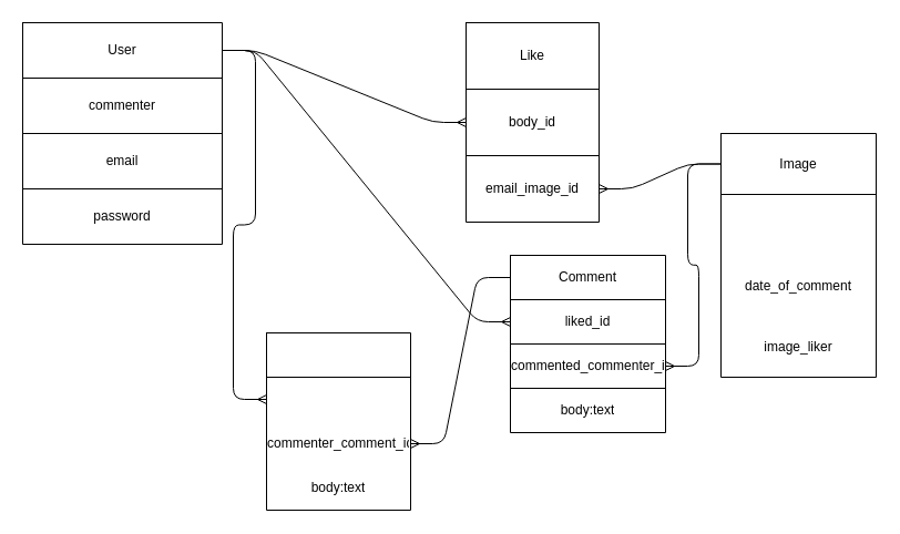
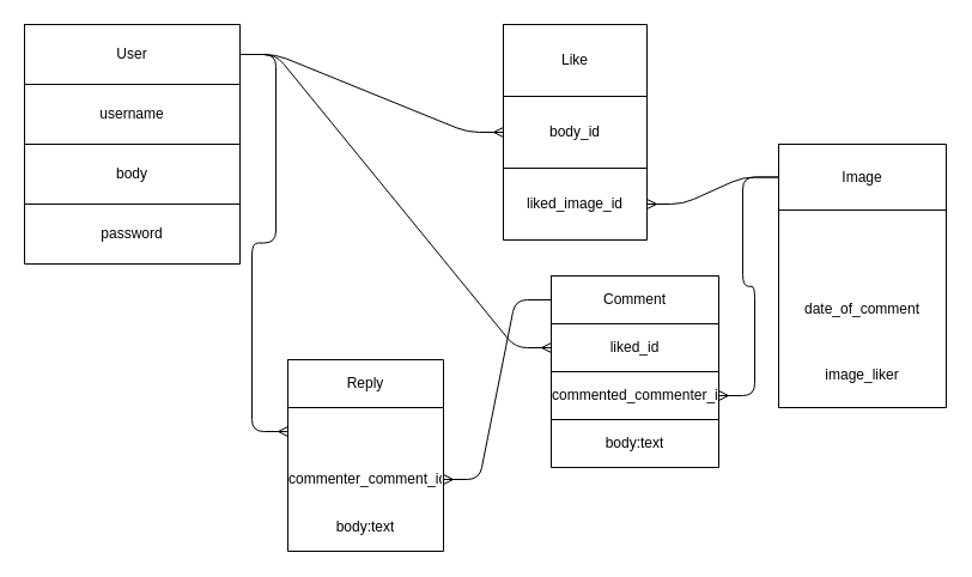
  <mxCell id="0" />
  <mxCell id="1" parent="0" />
  <mxCell id="2" value="" style="shape=table;startSize=0;container=1;collapsible=0;childLayout=tableLayout;" parent="1" vertex="1"><mxGeometry x="20" y="20" width="180" height="200" as="geometry" /></mxCell>
  <mxCell id="3" value="" style="shape=partialRectangle;collapsible=0;dropTarget=0;pointerEvents=0;fillColor=none;top=0;left=0;bottom=0;right=0;points=[[0,0.5],[1,0.5]];portConstraint=eastwest;" parent="2" vertex="1"><mxGeometry width="180" height="50" as="geometry" /></mxCell>
  <mxCell id="4" value="User" style="shape=partialRectangle;html=1;whiteSpace=wrap;connectable=0;overflow=hidden;fillColor=none;top=0;left=0;bottom=0;right=0;" parent="3" vertex="1"><mxGeometry width="180" height="50" as="geometry" /></mxCell>
  <mxCell id="5" value="" style="shape=partialRectangle;collapsible=0;dropTarget=0;pointerEvents=0;fillColor=none;top=0;left=0;bottom=0;right=0;points=[[0,0.5],[1,0.5]];portConstraint=eastwest;" parent="2" vertex="1"><mxGeometry y="50" width="180" height="50" as="geometry" /></mxCell>
- <mxCell id="6" value="commenter" style="shape=partialRectangle;html=1;whiteSpace=wrap;connectable=0;overflow=hidden;fillColor=none;top=0;left=0;bottom=0;right=0;" parent="5" vertex="1"><mxGeometry width="180" height="50" as="geometry" /></mxCell>
+ <mxCell id="6" value="username" style="shape=partialRectangle;html=1;whiteSpace=wrap;connectable=0;overflow=hidden;fillColor=none;top=0;left=0;bottom=0;right=0;" parent="5" vertex="1"><mxGeometry width="180" height="50" as="geometry" /></mxCell>
  <mxCell id="7" value="" style="shape=partialRectangle;collapsible=0;dropTarget=0;pointerEvents=0;fillColor=none;top=0;left=0;bottom=0;right=0;points=[[0,0.5],[1,0.5]];portConstraint=eastwest;" parent="2" vertex="1"><mxGeometry y="100" width="180" height="50" as="geometry" /></mxCell>
- <mxCell id="8" value="email" style="shape=partialRectangle;html=1;whiteSpace=wrap;connectable=0;overflow=hidden;fillColor=none;top=0;left=0;bottom=0;right=0;" parent="7" vertex="1"><mxGeometry width="180" height="50" as="geometry" /></mxCell>
+ <mxCell id="8" value="body" style="shape=partialRectangle;html=1;whiteSpace=wrap;connectable=0;overflow=hidden;fillColor=none;top=0;left=0;bottom=0;right=0;" parent="7" vertex="1"><mxGeometry width="180" height="50" as="geometry" /></mxCell>
  <mxCell id="9" value="" style="shape=partialRectangle;collapsible=0;dropTarget=0;pointerEvents=0;fillColor=none;top=0;left=0;bottom=0;right=0;points=[[0,0.5],[1,0.5]];portConstraint=eastwest;" parent="2" vertex="1"><mxGeometry y="150" width="180" height="50" as="geometry" /></mxCell>
  <mxCell id="10" value="password" style="shape=partialRectangle;html=1;whiteSpace=wrap;connectable=0;overflow=hidden;fillColor=none;top=0;left=0;bottom=0;right=0;" parent="9" vertex="1"><mxGeometry width="180" height="50" as="geometry" /></mxCell>
  <mxCell id="11" value="" style="shape=table;startSize=0;container=1;collapsible=0;childLayout=tableLayout;" parent="1" vertex="1"><mxGeometry x="650" y="120" width="140" height="220" as="geometry" /></mxCell>
  <mxCell id="12" value="" style="shape=partialRectangle;collapsible=0;dropTarget=0;pointerEvents=0;fillColor=none;top=0;left=0;bottom=0;right=0;points=[[0,0.5],[1,0.5]];portConstraint=eastwest;" parent="11" vertex="1"><mxGeometry width="140" height="55" as="geometry" /></mxCell>
  <mxCell id="13" value="Image" style="shape=partialRectangle;html=1;whiteSpace=wrap;connectable=0;overflow=hidden;fillColor=none;top=0;left=0;bottom=0;right=0;" parent="12" vertex="1"><mxGeometry width="140" height="55" as="geometry" /></mxCell>
  <mxCell id="14" value="" style="shape=partialRectangle;collapsible=0;dropTarget=0;pointerEvents=0;fillColor=none;top=0;left=0;bottom=0;right=0;points=[[0,0.5],[1,0.5]];portConstraint=eastwest;" parent="11" vertex="1"><mxGeometry y="55" width="140" height="55" as="geometry" /></mxCell>
  <mxCell id="15" value="" style="shape=partialRectangle;collapsible=0;dropTarget=0;pointerEvents=0;fillColor=none;top=0;left=0;bottom=0;right=0;points=[[0,0.5],[1,0.5]];portConstraint=eastwest;" parent="11" vertex="1"><mxGeometry y="110" width="140" height="55" as="geometry" /></mxCell>
  <mxCell id="16" value="date_of_comment" style="shape=partialRectangle;html=1;whiteSpace=wrap;connectable=0;overflow=hidden;fillColor=none;top=0;left=0;bottom=0;right=0;" parent="15" vertex="1"><mxGeometry width="140" height="55" as="geometry" /></mxCell>
  <mxCell id="17" style="shape=partialRectangle;collapsible=0;dropTarget=0;pointerEvents=0;fillColor=none;top=0;left=0;bottom=0;right=0;points=[[0,0.5],[1,0.5]];portConstraint=eastwest;" parent="11" vertex="1"><mxGeometry y="165" width="140" height="55" as="geometry" /></mxCell>
  <mxCell id="18" value="image_liker" style="shape=partialRectangle;html=1;whiteSpace=wrap;connectable=0;overflow=hidden;fillColor=none;top=0;left=0;bottom=0;right=0;" parent="17" vertex="1"><mxGeometry width="140" height="55" as="geometry" /></mxCell>
  <mxCell id="19" value="" style="shape=table;startSize=0;container=1;collapsible=0;childLayout=tableLayout;" parent="1" vertex="1"><mxGeometry x="420" y="20" width="120" height="180" as="geometry" /></mxCell>
  <mxCell id="20" value="" style="shape=partialRectangle;collapsible=0;dropTarget=0;pointerEvents=0;fillColor=none;top=0;left=0;bottom=0;right=0;points=[[0,0.5],[1,0.5]];portConstraint=eastwest;" parent="19" vertex="1"><mxGeometry width="120" height="60" as="geometry" /></mxCell>
  <mxCell id="21" value="Like" style="shape=partialRectangle;html=1;whiteSpace=wrap;connectable=0;overflow=hidden;fillColor=none;top=0;left=0;bottom=0;right=0;" parent="20" vertex="1"><mxGeometry width="120" height="60" as="geometry" /></mxCell>
  <mxCell id="22" value="" style="shape=partialRectangle;collapsible=0;dropTarget=0;pointerEvents=0;fillColor=none;top=0;left=0;bottom=0;right=0;points=[[0,0.5],[1,0.5]];portConstraint=eastwest;" parent="19" vertex="1"><mxGeometry y="60" width="120" height="60" as="geometry" /></mxCell>
  <mxCell id="23" value="body_id" style="shape=partialRectangle;html=1;whiteSpace=wrap;connectable=0;overflow=hidden;fillColor=none;top=0;left=0;bottom=0;right=0;" parent="22" vertex="1"><mxGeometry width="120" height="60" as="geometry" /></mxCell>
  <mxCell id="24" style="shape=partialRectangle;collapsible=0;dropTarget=0;pointerEvents=0;fillColor=none;top=0;left=0;bottom=0;right=0;points=[[0,0.5],[1,0.5]];portConstraint=eastwest;" parent="19" vertex="1"><mxGeometry y="120" width="120" height="60" as="geometry" /></mxCell>
- <mxCell id="25" value="email_image_id" style="shape=partialRectangle;html=1;whiteSpace=wrap;connectable=0;overflow=hidden;fillColor=none;top=0;left=0;bottom=0;right=0;" parent="24" vertex="1"><mxGeometry width="120" height="60" as="geometry" /></mxCell>
+ <mxCell id="25" value="liked_image_id" style="shape=partialRectangle;html=1;whiteSpace=wrap;connectable=0;overflow=hidden;fillColor=none;top=0;left=0;bottom=0;right=0;" parent="24" vertex="1"><mxGeometry width="120" height="60" as="geometry" /></mxCell>
  <mxCell id="26" value="" style="edgeStyle=entityRelationEdgeStyle;fontSize=12;html=1;endArrow=ERmany;exitX=0;exitY=0.5;exitDx=0;exitDy=0;entryX=1;entryY=0.5;entryDx=0;entryDy=0;" parent="1" source="12" target="24" edge="1"><mxGeometry width="100" height="100" relative="1" as="geometry"><mxPoint x="520" y="-30" as="sourcePoint" /><mxPoint x="640" y="-90" as="targetPoint" /></mxGeometry></mxCell>
  <mxCell id="27" value="" style="edgeStyle=entityRelationEdgeStyle;fontSize=12;html=1;endArrow=ERmany;exitX=1;exitY=0.5;exitDx=0;exitDy=0;" parent="1" source="3" target="22" edge="1"><mxGeometry width="100" height="100" relative="1" as="geometry"><mxPoint x="680" y="-122.5" as="sourcePoint" /><mxPoint x="520" y="-70" as="targetPoint" /></mxGeometry></mxCell>
  <mxCell id="28" value="" style="shape=table;startSize=0;container=1;collapsible=0;childLayout=tableLayout;" parent="1" vertex="1"><mxGeometry x="240" y="300" width="130" height="160" as="geometry" /></mxCell>
  <mxCell id="29" value="" style="shape=partialRectangle;collapsible=0;dropTarget=0;pointerEvents=0;fillColor=none;top=0;left=0;bottom=0;right=0;points=[[0,0.5],[1,0.5]];portConstraint=eastwest;" parent="28" vertex="1"><mxGeometry width="130" height="40" as="geometry" /></mxCell>
+ <mxCell id="30" value="Reply" style="shape=partialRectangle;html=1;whiteSpace=wrap;connectable=0;overflow=hidden;fillColor=none;top=0;left=0;bottom=0;right=0;" parent="29" vertex="1"><mxGeometry width="130" height="40" as="geometry" /></mxCell>
  <mxCell id="31" value="" style="shape=partialRectangle;collapsible=0;dropTarget=0;pointerEvents=0;fillColor=none;top=0;left=0;bottom=0;right=0;points=[[0,0.5],[1,0.5]];portConstraint=eastwest;" parent="28" vertex="1"><mxGeometry y="40" width="130" height="40" as="geometry" /></mxCell>
  <mxCell id="32" value="" style="shape=partialRectangle;collapsible=0;dropTarget=0;pointerEvents=0;fillColor=none;top=0;left=0;bottom=0;right=0;points=[[0,0.5],[1,0.5]];portConstraint=eastwest;" parent="28" vertex="1"><mxGeometry y="80" width="130" height="40" as="geometry" /></mxCell>
  <mxCell id="33" value="commenter_comment_id" style="shape=partialRectangle;html=1;whiteSpace=wrap;connectable=0;overflow=hidden;fillColor=none;top=0;left=0;bottom=0;right=0;" parent="32" vertex="1"><mxGeometry width="130" height="40" as="geometry" /></mxCell>
  <mxCell id="34" value="" style="shape=partialRectangle;collapsible=0;dropTarget=0;pointerEvents=0;fillColor=none;top=0;left=0;bottom=0;right=0;points=[[0,0.5],[1,0.5]];portConstraint=eastwest;" parent="28" vertex="1"><mxGeometry y="120" width="130" height="40" as="geometry" /></mxCell>
  <mxCell id="35" value="body:text" style="shape=partialRectangle;html=1;whiteSpace=wrap;connectable=0;overflow=hidden;fillColor=none;top=0;left=0;bottom=0;right=0;" parent="34" vertex="1"><mxGeometry width="130" height="40" as="geometry" /></mxCell>
  <mxCell id="36" value="" style="edgeStyle=entityRelationEdgeStyle;fontSize=12;html=1;endArrow=ERmany;exitX=1;exitY=0.5;exitDx=0;exitDy=0;entryX=0;entryY=0.5;entryDx=0;entryDy=0;" parent="1" source="3" target="31" edge="1"><mxGeometry width="100" height="100" relative="1" as="geometry"><mxPoint x="240" y="-125" as="sourcePoint" /><mxPoint x="270" y="120" as="targetPoint" /></mxGeometry></mxCell>
  <mxCell id="37" value="" style="edgeStyle=entityRelationEdgeStyle;fontSize=12;html=1;endArrow=ERmany;entryX=1;entryY=0.5;entryDx=0;entryDy=0;exitX=0;exitY=0.5;exitDx=0;exitDy=0;" parent="1" source="39" target="32" edge="1"><mxGeometry width="100" height="100" relative="1" as="geometry"><mxPoint x="250" y="-115" as="sourcePoint" /><mxPoint x="410" y="-60" as="targetPoint" /></mxGeometry></mxCell>
  <mxCell id="38" value="" style="shape=table;startSize=0;container=1;collapsible=0;childLayout=tableLayout;" parent="1" vertex="1"><mxGeometry x="460" y="230" width="140" height="160" as="geometry" /></mxCell>
  <mxCell id="39" value="" style="shape=partialRectangle;collapsible=0;dropTarget=0;pointerEvents=0;fillColor=none;top=0;left=0;bottom=0;right=0;points=[[0,0.5],[1,0.5]];portConstraint=eastwest;" parent="38" vertex="1"><mxGeometry width="140" height="40" as="geometry" /></mxCell>
  <mxCell id="40" value="Comment" style="shape=partialRectangle;html=1;whiteSpace=wrap;connectable=0;overflow=hidden;fillColor=none;top=0;left=0;bottom=0;right=0;" parent="39" vertex="1"><mxGeometry width="140" height="40" as="geometry" /></mxCell>
  <mxCell id="41" value="" style="shape=partialRectangle;collapsible=0;dropTarget=0;pointerEvents=0;fillColor=none;top=0;left=0;bottom=0;right=0;points=[[0,0.5],[1,0.5]];portConstraint=eastwest;" parent="38" vertex="1"><mxGeometry y="40" width="140" height="40" as="geometry" /></mxCell>
  <mxCell id="42" value="liked_id" style="shape=partialRectangle;html=1;whiteSpace=wrap;connectable=0;overflow=hidden;fillColor=none;top=0;left=0;bottom=0;right=0;" parent="41" vertex="1"><mxGeometry width="140" height="40" as="geometry" /></mxCell>
  <mxCell id="43" value="" style="shape=partialRectangle;collapsible=0;dropTarget=0;pointerEvents=0;fillColor=none;top=0;left=0;bottom=0;right=0;points=[[0,0.5],[1,0.5]];portConstraint=eastwest;" parent="38" vertex="1"><mxGeometry y="80" width="140" height="40" as="geometry" /></mxCell>
  <mxCell id="44" value="commented_commenter_id" style="shape=partialRectangle;html=1;whiteSpace=wrap;connectable=0;overflow=hidden;fillColor=none;top=0;left=0;bottom=0;right=0;" parent="43" vertex="1"><mxGeometry width="140" height="40" as="geometry" /></mxCell>
  <mxCell id="45" value="" style="shape=partialRectangle;collapsible=0;dropTarget=0;pointerEvents=0;fillColor=none;top=0;left=0;bottom=0;right=0;points=[[0,0.5],[1,0.5]];portConstraint=eastwest;" parent="38" vertex="1"><mxGeometry y="120" width="140" height="40" as="geometry" /></mxCell>
  <mxCell id="46" value="body:text" style="shape=partialRectangle;html=1;whiteSpace=wrap;connectable=0;overflow=hidden;fillColor=none;top=0;left=0;bottom=0;right=0;" parent="45" vertex="1"><mxGeometry width="140" height="40" as="geometry" /></mxCell>
  <mxCell id="47" value="" style="edgeStyle=entityRelationEdgeStyle;fontSize=12;html=1;endArrow=ERmany;exitX=1;exitY=0.5;exitDx=0;exitDy=0;entryX=0;entryY=0.5;entryDx=0;entryDy=0;" parent="1" source="3" target="41" edge="1"><mxGeometry width="100" height="100" relative="1" as="geometry"><mxPoint x="210" y="55" as="sourcePoint" /><mxPoint x="410" y="150" as="targetPoint" /></mxGeometry></mxCell>
  <mxCell id="48" value="" style="edgeStyle=entityRelationEdgeStyle;fontSize=12;html=1;endArrow=ERmany;entryX=1;entryY=0.5;entryDx=0;entryDy=0;exitX=0;exitY=0.5;exitDx=0;exitDy=0;" parent="1" source="12" target="43" edge="1"><mxGeometry width="100" height="100" relative="1" as="geometry"><mxPoint x="600" y="70" as="sourcePoint" /><mxPoint x="420" y="160" as="targetPoint" /></mxGeometry></mxCell>
